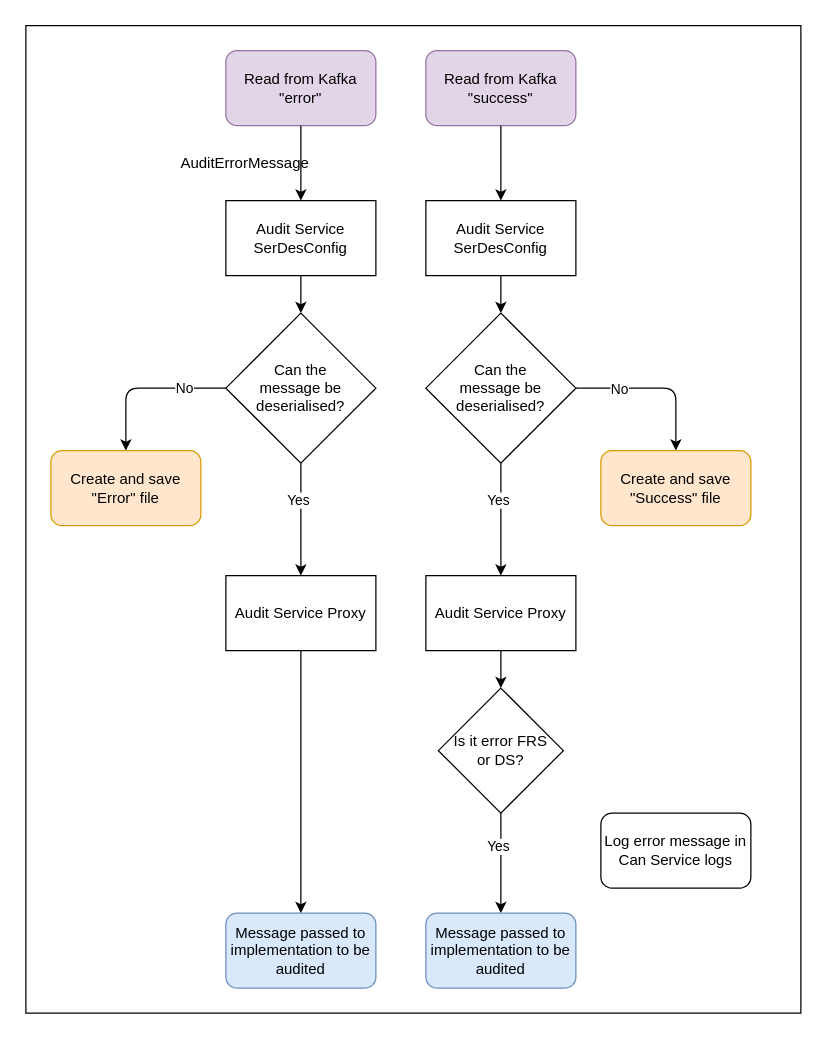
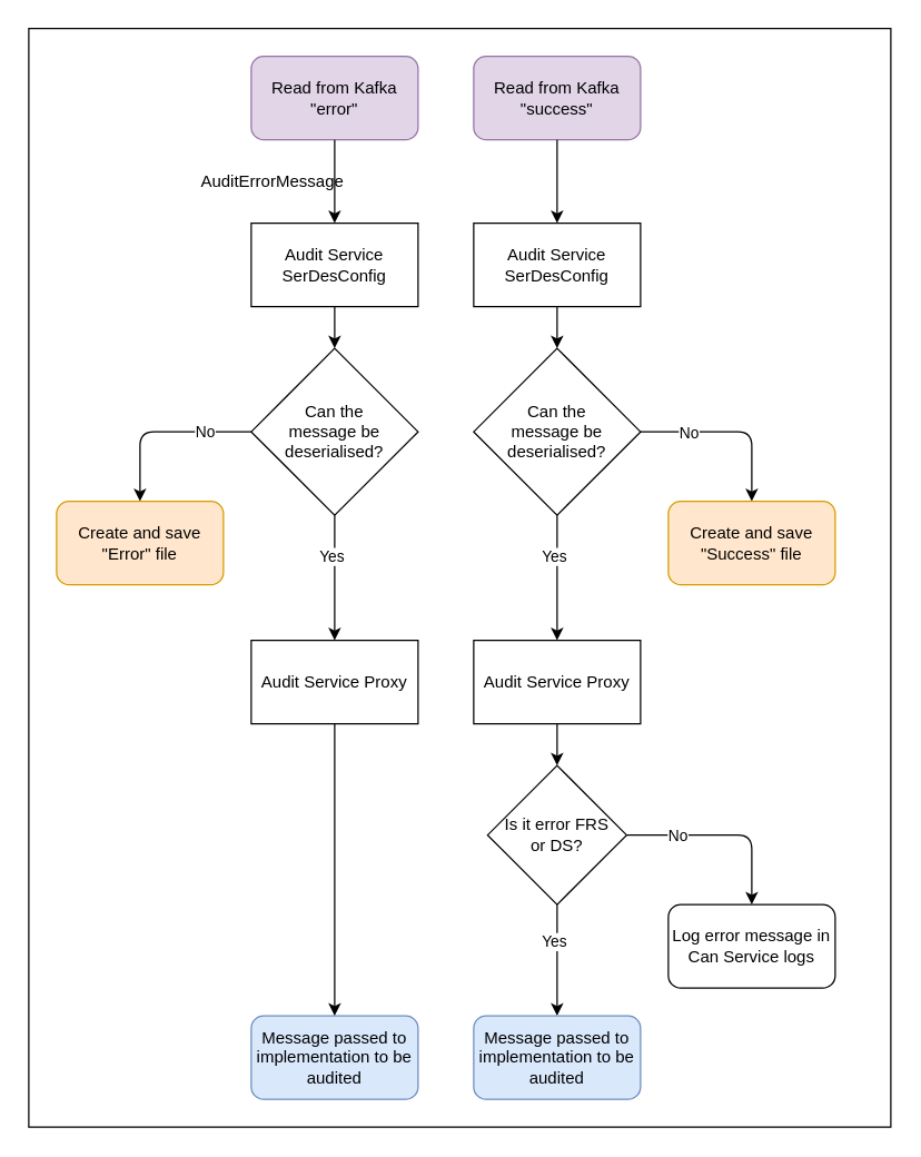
  <mxCell id="0" />
  <mxCell id="1" parent="0" />
  <mxCell id="2" value="" style="rounded=0;whiteSpace=wrap;html=1;" parent="1" vertex="1"><mxGeometry x="20" y="20" width="620" height="790" as="geometry" /></mxCell>
  <mxCell id="3" value="Read from Kafka &quot;success&quot;" style="rounded=1;whiteSpace=wrap;html=1;fillColor=#e1d5e7;strokeColor=#9673a6;" parent="1" vertex="1"><mxGeometry x="340" y="40" width="120" height="60" as="geometry" /></mxCell>
  <mxCell id="4" value="Read from Kafka &quot;error&quot;" style="rounded=1;whiteSpace=wrap;html=1;fillColor=#e1d5e7;strokeColor=#9673a6;" parent="1" vertex="1"><mxGeometry x="180" y="40" width="120" height="60" as="geometry" /></mxCell>
  <mxCell id="5" value="Audit Service SerDesConfig" style="rounded=0;whiteSpace=wrap;html=1;" parent="1" vertex="1"><mxGeometry x="340" y="160" width="120" height="60" as="geometry" /></mxCell>
  <mxCell id="6" value="" style="endArrow=classic;html=1;entryX=0.5;entryY=0;entryDx=0;entryDy=0;exitX=0.5;exitY=1;exitDx=0;exitDy=0;" parent="1" source="4" target="9" edge="1"><mxGeometry width="50" height="50" relative="1" as="geometry"><mxPoint x="290" y="420" as="sourcePoint" /><mxPoint x="340" y="370" as="targetPoint" /><Array as="points" /></mxGeometry></mxCell>
  <mxCell id="7" value="" style="endArrow=classic;html=1;entryX=0.5;entryY=0;entryDx=0;entryDy=0;exitX=0.5;exitY=1;exitDx=0;exitDy=0;" parent="1" source="3" target="5" edge="1"><mxGeometry width="50" height="50" relative="1" as="geometry"><mxPoint x="250" y="110" as="sourcePoint" /><mxPoint x="270" y="200" as="targetPoint" /><Array as="points"><mxPoint x="400" y="150" /></Array></mxGeometry></mxCell>
  <mxCell id="8" value="AuditErrorMessage" style="text;html=1;align=center;verticalAlign=middle;resizable=0;points=[];autosize=1;" parent="1" vertex="1"><mxGeometry x="135" y="120" width="120" height="20" as="geometry" /></mxCell>
  <mxCell id="9" value="Audit Service SerDesConfig" style="rounded=0;whiteSpace=wrap;html=1;" parent="1" vertex="1"><mxGeometry x="180" y="160" width="120" height="60" as="geometry" /></mxCell>
  <mxCell id="10" value="Can the&lt;br&gt;message be deserialised?" style="rhombus;whiteSpace=wrap;html=1;" parent="1" vertex="1"><mxGeometry x="180" y="250" width="120" height="120" as="geometry" /></mxCell>
  <mxCell id="11" value="Can the &lt;br&gt;message be deserialised?" style="rhombus;whiteSpace=wrap;html=1;" parent="1" vertex="1"><mxGeometry x="340" y="250" width="120" height="120" as="geometry" /></mxCell>
  <mxCell id="12" value="" style="endArrow=classic;html=1;exitX=0.5;exitY=1;exitDx=0;exitDy=0;entryX=0.5;entryY=0;entryDx=0;entryDy=0;" parent="1" source="5" target="11" edge="1"><mxGeometry width="50" height="50" relative="1" as="geometry"><mxPoint x="290" y="410" as="sourcePoint" /><mxPoint x="340" y="360" as="targetPoint" /></mxGeometry></mxCell>
  <mxCell id="13" value="" style="endArrow=classic;html=1;exitX=0.5;exitY=1;exitDx=0;exitDy=0;entryX=0.5;entryY=0;entryDx=0;entryDy=0;" parent="1" source="9" target="10" edge="1"><mxGeometry width="50" height="50" relative="1" as="geometry"><mxPoint x="410" y="230" as="sourcePoint" /><mxPoint x="410" y="260" as="targetPoint" /></mxGeometry></mxCell>
  <mxCell id="14" value="" style="endArrow=classic;html=1;exitX=0;exitY=0.5;exitDx=0;exitDy=0;entryX=0.5;entryY=0;entryDx=0;entryDy=0;" parent="1" source="10" target="22" edge="1"><mxGeometry width="50" height="50" relative="1" as="geometry"><mxPoint x="290" y="410" as="sourcePoint" /><mxPoint x="100" y="400" as="targetPoint" /><Array as="points"><mxPoint x="100" y="310" /></Array></mxGeometry></mxCell>
  <mxCell id="15" value="No" style="edgeLabel;html=1;align=center;verticalAlign=middle;resizable=0;points=[];" parent="14" vertex="1" connectable="0"><mxGeometry x="-0.474" y="-1" relative="1" as="geometry"><mxPoint as="offset" /></mxGeometry></mxCell>
  <mxCell id="16" value="" style="endArrow=classic;html=1;exitX=1;exitY=0.5;exitDx=0;exitDy=0;entryX=0.5;entryY=0;entryDx=0;entryDy=0;" parent="1" source="11" target="23" edge="1"><mxGeometry width="50" height="50" relative="1" as="geometry"><mxPoint x="590" y="300" as="sourcePoint" /><mxPoint x="540" y="400" as="targetPoint" /><Array as="points"><mxPoint x="540" y="310" /></Array></mxGeometry></mxCell>
  <mxCell id="17" value="No" style="edgeLabel;html=1;align=center;verticalAlign=middle;resizable=0;points=[];" parent="16" vertex="1" connectable="0"><mxGeometry x="-0.484" relative="1" as="geometry"><mxPoint as="offset" /></mxGeometry></mxCell>
  <mxCell id="18" value="" style="endArrow=classic;html=1;exitX=0.5;exitY=1;exitDx=0;exitDy=0;entryX=0.5;entryY=0;entryDx=0;entryDy=0;" parent="1" source="10" target="34" edge="1"><mxGeometry width="50" height="50" relative="1" as="geometry"><mxPoint x="290" y="410" as="sourcePoint" /><mxPoint x="240" y="600" as="targetPoint" /></mxGeometry></mxCell>
  <mxCell id="19" value="Yes" style="edgeLabel;html=1;align=center;verticalAlign=middle;resizable=0;points=[];" parent="18" vertex="1" connectable="0"><mxGeometry x="-0.36" y="-3" relative="1" as="geometry"><mxPoint as="offset" /></mxGeometry></mxCell>
  <mxCell id="20" value="" style="endArrow=classic;html=1;exitX=0.5;exitY=1;exitDx=0;exitDy=0;entryX=0.5;entryY=0;entryDx=0;entryDy=0;" parent="1" source="11" target="32" edge="1"><mxGeometry width="50" height="50" relative="1" as="geometry"><mxPoint x="250" y="360" as="sourcePoint" /><mxPoint x="400" y="400" as="targetPoint" /></mxGeometry></mxCell>
  <mxCell id="21" value="Yes" style="edgeLabel;html=1;align=center;verticalAlign=middle;resizable=0;points=[];" parent="20" vertex="1" connectable="0"><mxGeometry x="-0.36" y="-3" relative="1" as="geometry"><mxPoint as="offset" /></mxGeometry></mxCell>
  <mxCell id="22" value="Create and save &quot;Error&quot; file" style="rounded=1;whiteSpace=wrap;html=1;fillColor=#ffe6cc;strokeColor=#d79b00;" parent="1" vertex="1"><mxGeometry x="40" y="360" width="120" height="60" as="geometry" /></mxCell>
  <mxCell id="23" value="Create and save &quot;Success&quot; file" style="rounded=1;whiteSpace=wrap;html=1;fillColor=#ffe6cc;strokeColor=#d79b00;" parent="1" vertex="1"><mxGeometry x="480" y="360" width="120" height="60" as="geometry" /></mxCell>
  <mxCell id="24" value="Is it error FRS&lt;br&gt;or DS?" style="rhombus;whiteSpace=wrap;html=1;" parent="1" vertex="1"><mxGeometry x="350" y="550" width="100" height="100" as="geometry" /></mxCell>
+ <mxCell id="25" value="" style="endArrow=classic;html=1;exitX=1;exitY=0.5;exitDx=0;exitDy=0;entryX=0.5;entryY=0;entryDx=0;entryDy=0;" parent="1" source="24" target="27" edge="1"><mxGeometry width="50" height="50" relative="1" as="geometry"><mxPoint x="470" y="630" as="sourcePoint" /><mxPoint x="560" y="690" as="targetPoint" /><Array as="points"><mxPoint x="540" y="600" /></Array></mxGeometry></mxCell>
+ <mxCell id="26" value="No" style="edgeLabel;html=1;align=center;verticalAlign=middle;resizable=0;points=[];" parent="25" vertex="1" connectable="0"><mxGeometry x="-0.484" relative="1" as="geometry"><mxPoint as="offset" /></mxGeometry></mxCell>
  <mxCell id="27" value="Log error message in Can Service logs" style="rounded=1;whiteSpace=wrap;html=1;" parent="1" vertex="1"><mxGeometry x="480" y="650" width="120" height="60" as="geometry" /></mxCell>
  <mxCell id="28" value="" style="endArrow=classic;html=1;exitX=0.5;exitY=1;exitDx=0;exitDy=0;entryX=0.5;entryY=0;entryDx=0;entryDy=0;" parent="1" source="24" target="31" edge="1"><mxGeometry width="50" height="50" relative="1" as="geometry"><mxPoint x="410" y="540" as="sourcePoint" /><mxPoint x="400" y="780" as="targetPoint" /></mxGeometry></mxCell>
  <mxCell id="29" value="Yes" style="edgeLabel;html=1;align=center;verticalAlign=middle;resizable=0;points=[];" parent="28" vertex="1" connectable="0"><mxGeometry x="-0.36" y="-3" relative="1" as="geometry"><mxPoint as="offset" /></mxGeometry></mxCell>
  <mxCell id="30" value="Message passed to implementation to be audited" style="rounded=1;whiteSpace=wrap;html=1;fillColor=#dae8fc;strokeColor=#6c8ebf;" parent="1" vertex="1"><mxGeometry x="180" y="730" width="120" height="60" as="geometry" /></mxCell>
  <mxCell id="31" value="&lt;span&gt;Message passed to implementation to be audited&lt;/span&gt;" style="rounded=1;whiteSpace=wrap;html=1;fillColor=#dae8fc;strokeColor=#6c8ebf;" parent="1" vertex="1"><mxGeometry x="340" y="730" width="120" height="60" as="geometry" /></mxCell>
  <mxCell id="32" value="Audit Service Proxy" style="rounded=0;whiteSpace=wrap;html=1;" parent="1" vertex="1"><mxGeometry x="340" y="460" width="120" height="60" as="geometry" /></mxCell>
  <mxCell id="33" value="" style="endArrow=classic;html=1;exitX=0.5;exitY=1;exitDx=0;exitDy=0;entryX=0.5;entryY=0;entryDx=0;entryDy=0;" parent="1" source="32" target="24" edge="1"><mxGeometry width="50" height="50" relative="1" as="geometry"><mxPoint x="410" y="230" as="sourcePoint" /><mxPoint x="410" y="260" as="targetPoint" /></mxGeometry></mxCell>
  <mxCell id="34" value="Audit Service Proxy" style="rounded=0;whiteSpace=wrap;html=1;" parent="1" vertex="1"><mxGeometry x="180" y="460" width="120" height="60" as="geometry" /></mxCell>
  <mxCell id="35" value="" style="endArrow=classic;html=1;exitX=0.5;exitY=1;exitDx=0;exitDy=0;entryX=0.5;entryY=0;entryDx=0;entryDy=0;" parent="1" source="34" target="30" edge="1"><mxGeometry width="50" height="50" relative="1" as="geometry"><mxPoint x="410" y="230" as="sourcePoint" /><mxPoint x="410" y="260" as="targetPoint" /></mxGeometry></mxCell>
